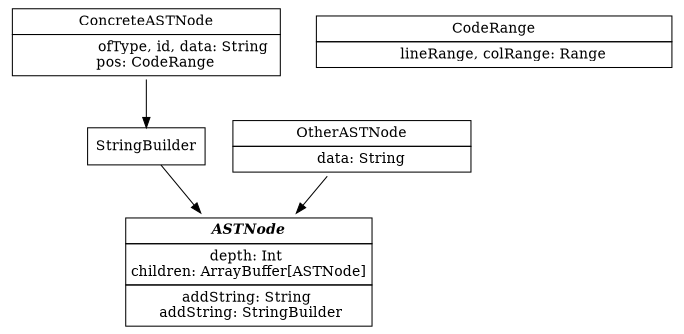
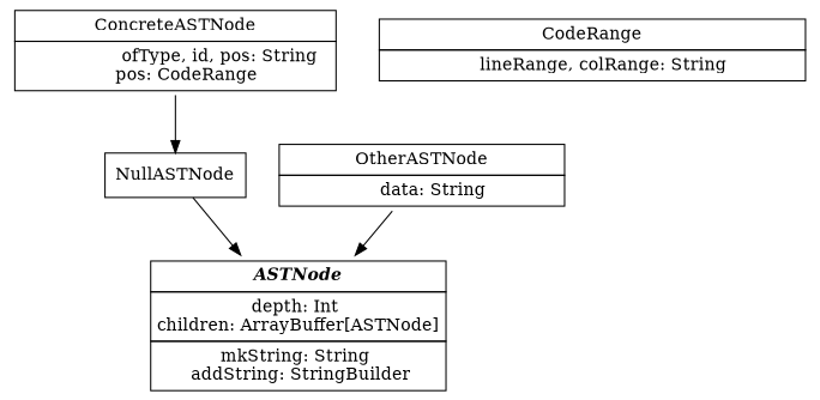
  digraph {
    node [shape=none]
-   n1 [label=<         <TABLE BORDER="0" CELLBORDER="1" CELLSPACING="0" CELLPADDING="4">             <TR><TD><B><I>ASTNode</I></B></TD></TR>             <TR><TD>depth: Int <BR/>children: ArrayBuffer[ASTNode]</TD></TR>                     <TR><TD>addString: String <BR/> addString: StringBuilder</TD></TR>         </TABLE>     >]
-   n2 [label=<         <TABLE BORDER="0" CELLBORDER="1" CELLSPACING="0" CELLPADDING="4">             <TR><TD>ConcreteASTNode</TD></TR>             <TR><TD>                 ofType, id, data: String <BR/>                 pos: CodeRange             </TD></TR>          </TABLE>     >]
-   NullASTNode [shape=box label=StringBuilder]
+   n1 [label=<         <TABLE BORDER="0" CELLBORDER="1" CELLSPACING="0" CELLPADDING="4">             <TR><TD><B><I>ASTNode</I></B></TD></TR>             <TR><TD>depth: Int <BR/>children: ArrayBuffer[ASTNode]</TD></TR>                     <TR><TD>mkString: String <BR/> addString: StringBuilder</TD></TR>         </TABLE>     >]
+   n2 [label=<         <TABLE BORDER="0" CELLBORDER="1" CELLSPACING="0" CELLPADDING="4">             <TR><TD>ConcreteASTNode</TD></TR>             <TR><TD>                 ofType, id, pos: String <BR/>                 pos: CodeRange             </TD></TR>          </TABLE>     >]
+   NullASTNode [shape=box]
    n4 [label=<         <TABLE BORDER="0" CELLBORDER="1" CELLSPACING="0" CELLPADDING="4">             <TR><TD>OtherASTNode</TD></TR>             <TR><TD>                 data: String             </TD></TR>          </TABLE>     >]
-   n5 [label=<         <TABLE BORDER="0" CELLBORDER="1" CELLSPACING="0" CELLPADDING="4">             <TR><TD>CodeRange</TD></TR>             <TR><TD>                 lineRange, colRange: Range             </TD></TR>          </TABLE>     >]
+   n5 [label=<         <TABLE BORDER="0" CELLBORDER="1" CELLSPACING="0" CELLPADDING="4">             <TR><TD>CodeRange</TD></TR>             <TR><TD>                 lineRange, colRange: String             </TD></TR>          </TABLE>     >]
    n2 -> NullASTNode
    NullASTNode -> n1
    n4 -> n1
  }
